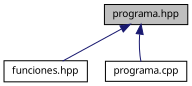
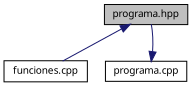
  digraph {
    fontname="Noto Sans"
    node [color=black fillcolor=white fontname="Noto Sans" fontsize=10 shape=record style=filled]
    edge [color=midnightblue dir=back fontname="Noto Sans" fontsize=10 labelfontname=Helvetica labelfontsize=10 style=solid]
    n1 [fillcolor=grey75 fontcolor=black height=0.2 label="programa.hpp" width=0.4]
-   n2 [height=0.2 label="funciones.hpp" width=0.4]
+   n2 [height=0.2 label="funciones.cpp" width=0.4]
    n3 [height=0.2 label="programa.cpp" width=0.4]
    n1 -> n2
-   n1 -> n3
+   n3 -> n1
  }
